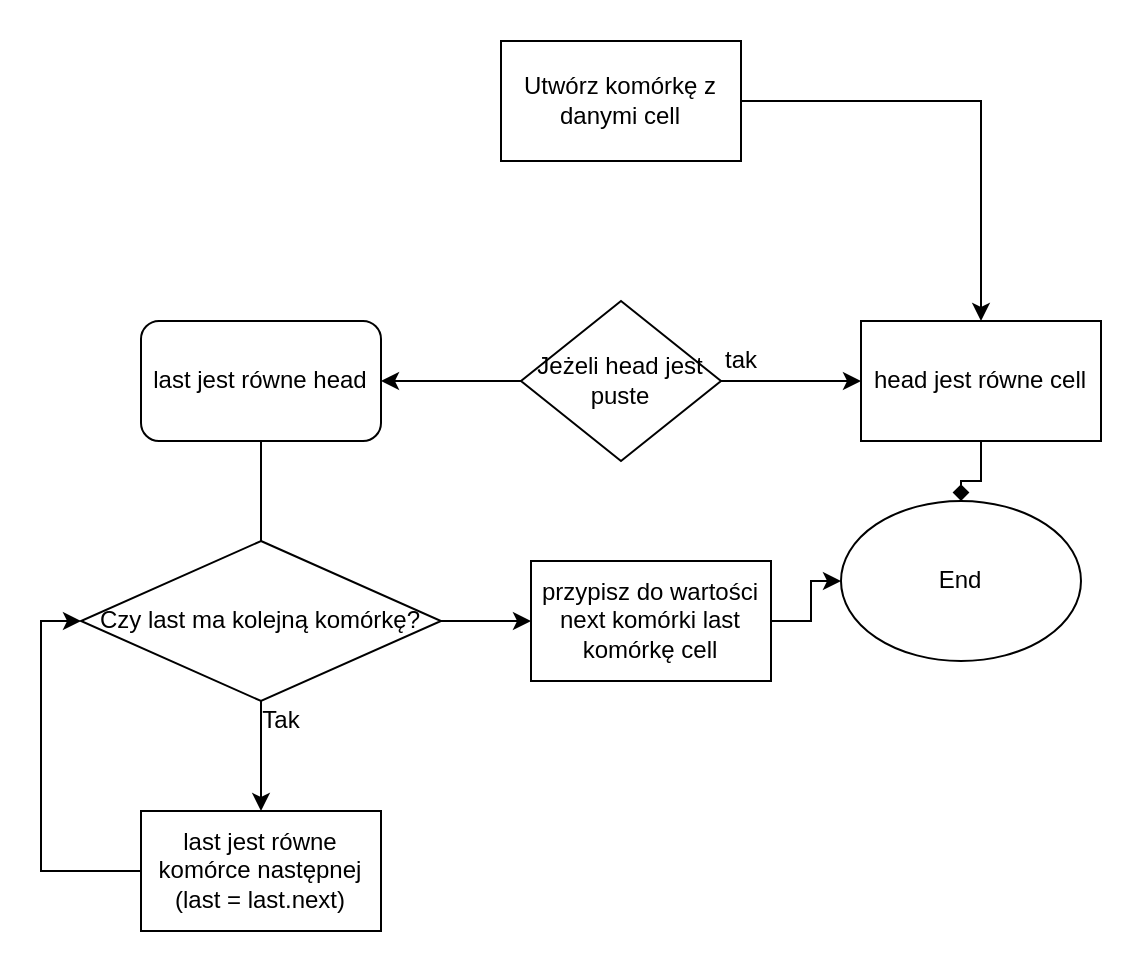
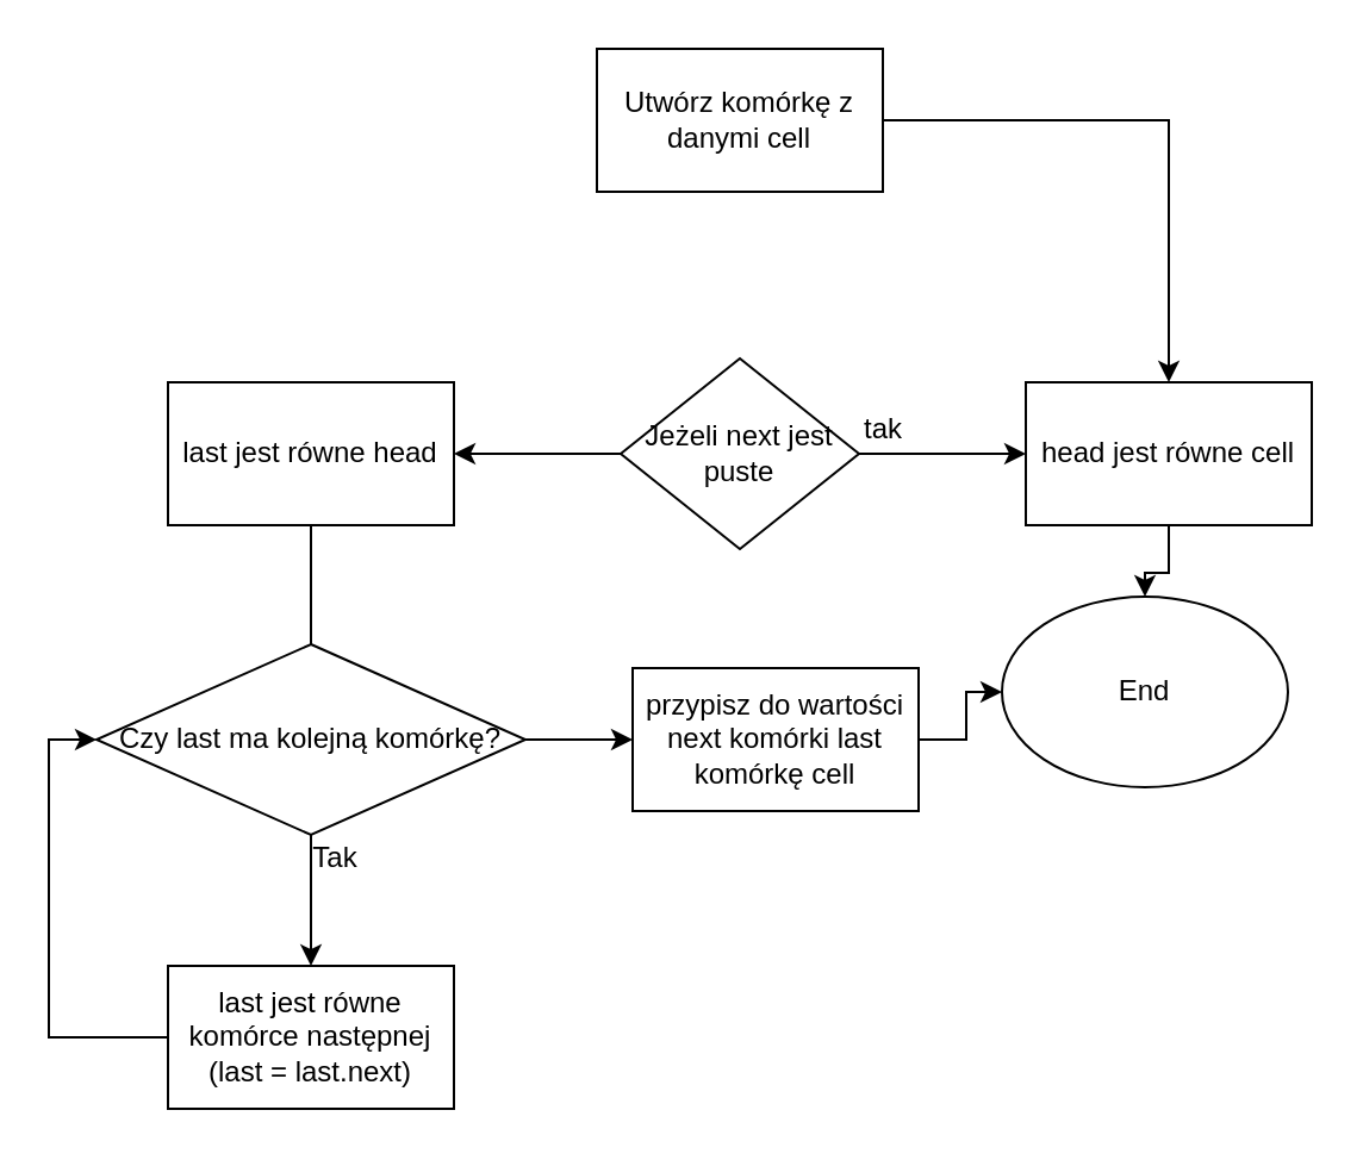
  <mxCell id="0" />
  <mxCell id="1" parent="0" />
  <mxCell id="2" value="" style="edgeStyle=orthogonalEdgeStyle;rounded=0;orthogonalLoop=1;jettySize=auto;html=1;" edge="1" parent="1" source="3" target="8"><mxGeometry relative="1" as="geometry" /></mxCell>
  <mxCell id="3" value="Utwórz komórkę z danymi cell" style="rounded=0;whiteSpace=wrap;html=1;" vertex="1" parent="1"><mxGeometry x="250" y="20" width="120" height="60" as="geometry" /></mxCell>
  <mxCell id="4" value="" style="edgeStyle=orthogonalEdgeStyle;rounded=0;orthogonalLoop=1;jettySize=auto;html=1;" edge="1" parent="1" source="6" target="8"><mxGeometry relative="1" as="geometry" /></mxCell>
  <mxCell id="5" value="" style="edgeStyle=orthogonalEdgeStyle;rounded=0;orthogonalLoop=1;jettySize=auto;html=1;" edge="1" parent="1" source="6" target="11"><mxGeometry relative="1" as="geometry" /></mxCell>
- <mxCell id="6" value="Jeżeli head jest puste" style="rhombus;whiteSpace=wrap;html=1;rounded=0;" vertex="1" parent="1"><mxGeometry x="260" y="150" width="100" height="80" as="geometry" /></mxCell>
- <mxCell id="7" value="" style="edgeStyle=orthogonalEdgeStyle;rounded=0;orthogonalLoop=1;jettySize=auto;html=1;endArrow=diamond;" edge="1" parent="1" source="8" target="20"><mxGeometry relative="1" as="geometry" /></mxCell>
+ <mxCell id="6" value="Jeżeli next jest puste" style="rhombus;whiteSpace=wrap;html=1;rounded=0;" vertex="1" parent="1"><mxGeometry x="260" y="150" width="100" height="80" as="geometry" /></mxCell>
+ <mxCell id="7" value="" style="edgeStyle=orthogonalEdgeStyle;rounded=0;orthogonalLoop=1;jettySize=auto;html=1;" edge="1" parent="1" source="8" target="20"><mxGeometry relative="1" as="geometry" /></mxCell>
  <mxCell id="8" value="head jest równe cell" style="whiteSpace=wrap;html=1;rounded=0;" vertex="1" parent="1"><mxGeometry x="430" y="160" width="120" height="60" as="geometry" /></mxCell>
  <mxCell id="9" value="tak" style="text;html=1;align=center;verticalAlign=middle;resizable=0;points=[];autosize=1;" vertex="1" parent="1"><mxGeometry x="355" y="170" width="30" height="20" as="geometry" /></mxCell>
  <mxCell id="10" value="" style="edgeStyle=orthogonalEdgeStyle;rounded=0;orthogonalLoop=1;jettySize=auto;html=1;endArrow=none;" edge="1" parent="1" source="11" target="14"><mxGeometry relative="1" as="geometry" /></mxCell>
- <mxCell id="11" value="last jest równe head" style="whiteSpace=wrap;html=1;rounded=1;" vertex="1" parent="1"><mxGeometry x="70" y="160" width="120" height="60" as="geometry" /></mxCell>
+ <mxCell id="11" value="last jest równe head" style="whiteSpace=wrap;html=1;rounded=0;" vertex="1" parent="1"><mxGeometry x="70" y="160" width="120" height="60" as="geometry" /></mxCell>
  <mxCell id="12" value="" style="edgeStyle=orthogonalEdgeStyle;rounded=0;orthogonalLoop=1;jettySize=auto;html=1;" edge="1" parent="1" source="14" target="16"><mxGeometry relative="1" as="geometry" /></mxCell>
  <mxCell id="13" value="" style="edgeStyle=orthogonalEdgeStyle;rounded=0;orthogonalLoop=1;jettySize=auto;html=1;" edge="1" parent="1" source="14" target="19"><mxGeometry relative="1" as="geometry" /></mxCell>
  <mxCell id="14" value="Czy last ma kolejną komórkę?" style="rhombus;whiteSpace=wrap;html=1;rounded=0;" vertex="1" parent="1"><mxGeometry x="40" y="270" width="180" height="80" as="geometry" /></mxCell>
  <mxCell id="15" style="edgeStyle=orthogonalEdgeStyle;rounded=0;orthogonalLoop=1;jettySize=auto;html=1;entryX=0;entryY=0.5;entryDx=0;entryDy=0;" edge="1" parent="1" source="16" target="14"><mxGeometry relative="1" as="geometry"><mxPoint x="-20" y="310" as="targetPoint" /><Array as="points"><mxPoint x="20" y="435" /><mxPoint x="20" y="310" /></Array></mxGeometry></mxCell>
  <mxCell id="16" value="last jest równe komórce następnej&lt;br&gt;(last = last.next)" style="whiteSpace=wrap;html=1;rounded=0;" vertex="1" parent="1"><mxGeometry x="70" y="405" width="120" height="60" as="geometry" /></mxCell>
  <mxCell id="17" value="Tak" style="text;html=1;align=center;verticalAlign=middle;resizable=0;points=[];autosize=1;" vertex="1" parent="1"><mxGeometry x="125" y="350" width="30" height="20" as="geometry" /></mxCell>
  <mxCell id="18" value="" style="edgeStyle=orthogonalEdgeStyle;rounded=0;orthogonalLoop=1;jettySize=auto;html=1;" edge="1" parent="1" source="19" target="20"><mxGeometry relative="1" as="geometry" /></mxCell>
  <mxCell id="19" value="przypisz do wartości next komórki last komórkę cell" style="whiteSpace=wrap;html=1;rounded=0;" vertex="1" parent="1"><mxGeometry x="265" y="280" width="120" height="60" as="geometry" /></mxCell>
  <mxCell id="20" value="End" style="ellipse;whiteSpace=wrap;html=1;" vertex="1" parent="1"><mxGeometry x="420" y="250" width="120" height="80" as="geometry" /></mxCell>
